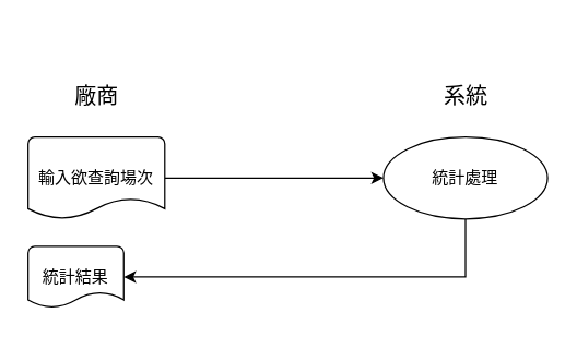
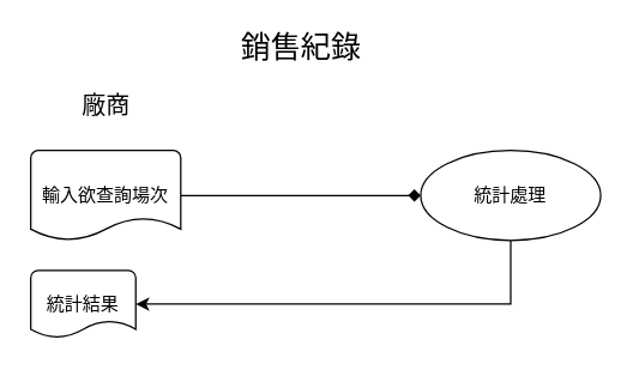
  <mxCell id="0" />
  <mxCell id="1" parent="0" />
- <mxCell id="3" style="edgeStyle=orthogonalEdgeStyle;rounded=0;orthogonalLoop=1;jettySize=auto;html=1;" edge="1" parent="1" source="4" target="8"><mxGeometry relative="1" as="geometry" /></mxCell>
+ <mxCell id="2" value="&lt;font style=&quot;font-size: 20px&quot;&gt;銷售紀錄&lt;/font&gt;" style="text;html=1;align=center;verticalAlign=middle;resizable=0;points=[];autosize=1;" vertex="1" parent="1"><mxGeometry x="150" y="20" width="100" height="20" as="geometry" /></mxCell>
+ <mxCell id="3" style="edgeStyle=orthogonalEdgeStyle;rounded=0;orthogonalLoop=1;jettySize=auto;html=1;endArrow=diamond;" edge="1" parent="1" source="4" target="8"><mxGeometry relative="1" as="geometry" /></mxCell>
  <mxCell id="4" value="輸入欲查詢場次" style="strokeWidth=1;html=1;shape=mxgraph.flowchart.document2;whiteSpace=wrap;size=0.25;" vertex="1" parent="1"><mxGeometry x="20" y="100" width="100" height="60" as="geometry" /></mxCell>
  <mxCell id="5" value="&lt;font style=&quot;font-size: 16px&quot;&gt;廠商&lt;/font&gt;" style="text;html=1;align=center;verticalAlign=middle;resizable=0;points=[];autosize=1;" vertex="1" parent="1"><mxGeometry x="45" y="60" width="50" height="20" as="geometry" /></mxCell>
- <mxCell id="6" value="&lt;font style=&quot;font-size: 16px&quot;&gt;系統&lt;/font&gt;" style="text;html=1;align=center;verticalAlign=middle;resizable=0;points=[];autosize=1;" vertex="1" parent="1"><mxGeometry x="315" y="60" width="50" height="20" as="geometry" /></mxCell>
  <mxCell id="7" style="edgeStyle=orthogonalEdgeStyle;rounded=0;orthogonalLoop=1;jettySize=auto;html=1;exitX=0.5;exitY=1;exitDx=0;exitDy=0;entryX=1;entryY=0.5;entryDx=0;entryDy=0;entryPerimeter=0;" edge="1" parent="1" source="8" target="9"><mxGeometry relative="1" as="geometry" /></mxCell>
  <mxCell id="8" value="統計處理" style="ellipse;whiteSpace=wrap;html=1;" vertex="1" parent="1"><mxGeometry x="280" y="100" width="120" height="60" as="geometry" /></mxCell>
  <mxCell id="9" value="統計結果" style="strokeWidth=1;html=1;shape=mxgraph.flowchart.document2;whiteSpace=wrap;size=0.25;" vertex="1" parent="1"><mxGeometry x="20" y="180" width="70" height="45" as="geometry" /></mxCell>
